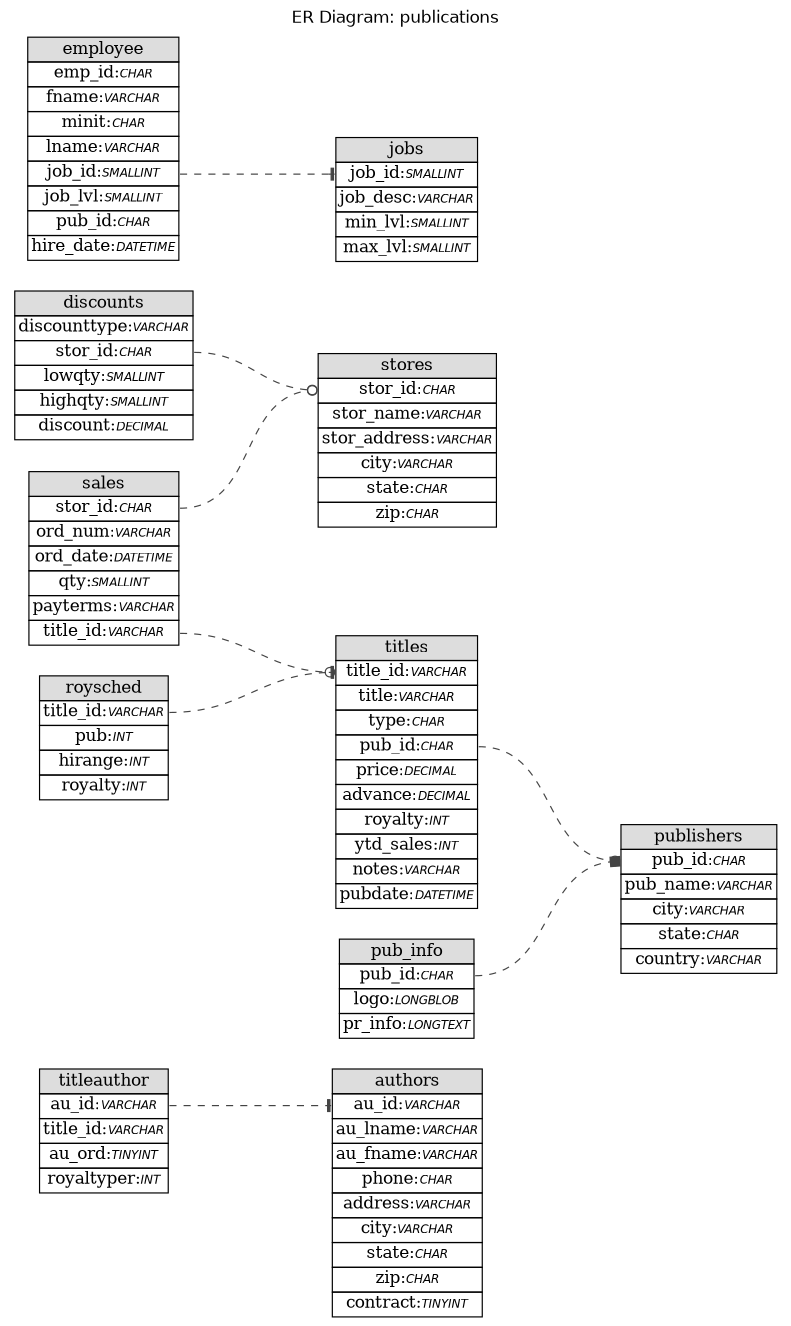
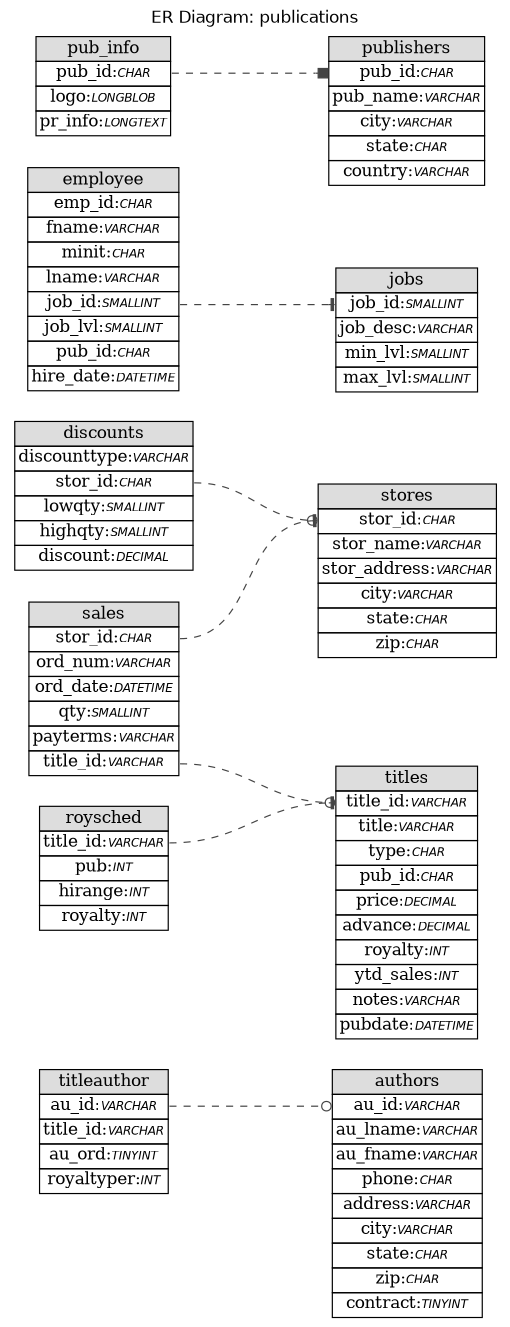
  digraph {
    compound=true
    fontname=Helvetica
    label="ER Diagram: publications"
    labelloc=t
    rankdir=LR
    ranksep=1.25
    node [shape=plaintext]
    edge [arrowhead=odot arrowtail=normal color="#444444" headport=stor_id style=dashed tailport=stor_id]
    n1 [label=< 			<TABLE BORDER="0" CELLSPACING="0" CELLBORDER="1"> 			<TR><TD COLSPAN="3" BGCOLOR="#DDDDDD">authors</TD></TR> 			<TR><TD COLSPAN="3" PORT="au_id">au_id:<FONT FACE="Helvetica-Oblique" POINT-SIZE="10">VARCHAR</FONT></TD></TR> 			<TR><TD COLSPAN="3" PORT="au_lname">au_lname:<FONT FACE="Helvetica-Oblique" POINT-SIZE="10">VARCHAR</FONT></TD></TR> 			<TR><TD COLSPAN="3" PORT="au_fname">au_fname:<FONT FACE="Helvetica-Oblique" POINT-SIZE="10">VARCHAR</FONT></TD></TR> 			<TR><TD COLSPAN="3" PORT="phone">phone:<FONT FACE="Helvetica-Oblique" POINT-SIZE="10">CHAR</FONT></TD></TR> 			<TR><TD COLSPAN="3" PORT="address">address:<FONT FACE="Helvetica-Oblique" POINT-SIZE="10">VARCHAR</FONT></TD></TR> 			<TR><TD COLSPAN="3" PORT="city">city:<FONT FACE="Helvetica-Oblique" POINT-SIZE="10">VARCHAR</FONT></TD></TR> 			<TR><TD COLSPAN="3" PORT="state">state:<FONT FACE="Helvetica-Oblique" POINT-SIZE="10">CHAR</FONT></TD></TR> 			<TR><TD COLSPAN="3" PORT="zip">zip:<FONT FACE="Helvetica-Oblique" POINT-SIZE="10">CHAR</FONT></TD></TR> 			<TR><TD COLSPAN="3" PORT="contract">contract:<FONT FACE="Helvetica-Oblique" POINT-SIZE="10">TINYINT</FONT></TD></TR> 			</TABLE>>]
    n2 [label=< 			<TABLE BORDER="0" CELLSPACING="0" CELLBORDER="1"> 			<TR><TD COLSPAN="3" BGCOLOR="#DDDDDD">discounts</TD></TR> 			<TR><TD COLSPAN="3" PORT="discounttype">discounttype:<FONT FACE="Helvetica-Oblique" POINT-SIZE="10">VARCHAR</FONT></TD></TR> 			<TR><TD COLSPAN="3" PORT="stor_id">stor_id:<FONT FACE="Helvetica-Oblique" POINT-SIZE="10">CHAR</FONT></TD></TR> 			<TR><TD COLSPAN="3" PORT="lowqty">lowqty:<FONT FACE="Helvetica-Oblique" POINT-SIZE="10">SMALLINT</FONT></TD></TR> 			<TR><TD COLSPAN="3" PORT="highqty">highqty:<FONT FACE="Helvetica-Oblique" POINT-SIZE="10">SMALLINT</FONT></TD></TR> 			<TR><TD COLSPAN="3" PORT="discount">discount:<FONT FACE="Helvetica-Oblique" POINT-SIZE="10">DECIMAL</FONT></TD></TR> 			</TABLE>>]
    n3 [label=< 			<TABLE BORDER="0" CELLSPACING="0" CELLBORDER="1"> 			<TR><TD COLSPAN="3" BGCOLOR="#DDDDDD">employee</TD></TR> 			<TR><TD COLSPAN="3" PORT="emp_id">emp_id:<FONT FACE="Helvetica-Oblique" POINT-SIZE="10">CHAR</FONT></TD></TR> 			<TR><TD COLSPAN="3" PORT="fname">fname:<FONT FACE="Helvetica-Oblique" POINT-SIZE="10">VARCHAR</FONT></TD></TR> 			<TR><TD COLSPAN="3" PORT="minit">minit:<FONT FACE="Helvetica-Oblique" POINT-SIZE="10">CHAR</FONT></TD></TR> 			<TR><TD COLSPAN="3" PORT="lname">lname:<FONT FACE="Helvetica-Oblique" POINT-SIZE="10">VARCHAR</FONT></TD></TR> 			<TR><TD COLSPAN="3" PORT="job_id">job_id:<FONT FACE="Helvetica-Oblique" POINT-SIZE="10">SMALLINT</FONT></TD></TR> 			<TR><TD COLSPAN="3" PORT="job_lvl">job_lvl:<FONT FACE="Helvetica-Oblique" POINT-SIZE="10">SMALLINT</FONT></TD></TR> 			<TR><TD COLSPAN="3" PORT="pub_id">pub_id:<FONT FACE="Helvetica-Oblique" POINT-SIZE="10">CHAR</FONT></TD></TR> 			<TR><TD COLSPAN="3" PORT="hire_date">hire_date:<FONT FACE="Helvetica-Oblique" POINT-SIZE="10">DATETIME</FONT></TD></TR> 			</TABLE>>]
    n4 [label=< 			<TABLE BORDER="0" CELLSPACING="0" CELLBORDER="1"> 			<TR><TD COLSPAN="3" BGCOLOR="#DDDDDD">jobs</TD></TR> 			<TR><TD COLSPAN="3" PORT="job_id">job_id:<FONT FACE="Helvetica-Oblique" POINT-SIZE="10">SMALLINT</FONT></TD></TR> 			<TR><TD COLSPAN="3" PORT="job_desc">job_desc:<FONT FACE="Helvetica-Oblique" POINT-SIZE="10">VARCHAR</FONT></TD></TR> 			<TR><TD COLSPAN="3" PORT="min_lvl">min_lvl:<FONT FACE="Helvetica-Oblique" POINT-SIZE="10">SMALLINT</FONT></TD></TR> 			<TR><TD COLSPAN="3" PORT="max_lvl">max_lvl:<FONT FACE="Helvetica-Oblique" POINT-SIZE="10">SMALLINT</FONT></TD></TR> 			</TABLE>>]
    n5 [label=< 			<TABLE BORDER="0" CELLSPACING="0" CELLBORDER="1"> 			<TR><TD COLSPAN="3" BGCOLOR="#DDDDDD">pub_info</TD></TR> 			<TR><TD COLSPAN="3" PORT="pub_id">pub_id:<FONT FACE="Helvetica-Oblique" POINT-SIZE="10">CHAR</FONT></TD></TR> 			<TR><TD COLSPAN="3" PORT="logo">logo:<FONT FACE="Helvetica-Oblique" POINT-SIZE="10">LONGBLOB</FONT></TD></TR> 			<TR><TD COLSPAN="3" PORT="pr_info">pr_info:<FONT FACE="Helvetica-Oblique" POINT-SIZE="10">LONGTEXT</FONT></TD></TR> 			</TABLE>>]
    n6 [label=< 			<TABLE BORDER="0" CELLSPACING="0" CELLBORDER="1"> 			<TR><TD COLSPAN="3" BGCOLOR="#DDDDDD">publishers</TD></TR> 			<TR><TD COLSPAN="3" PORT="pub_id">pub_id:<FONT FACE="Helvetica-Oblique" POINT-SIZE="10">CHAR</FONT></TD></TR> 			<TR><TD COLSPAN="3" PORT="pub_name">pub_name:<FONT FACE="Helvetica-Oblique" POINT-SIZE="10">VARCHAR</FONT></TD></TR> 			<TR><TD COLSPAN="3" PORT="city">city:<FONT FACE="Helvetica-Oblique" POINT-SIZE="10">VARCHAR</FONT></TD></TR> 			<TR><TD COLSPAN="3" PORT="state">state:<FONT FACE="Helvetica-Oblique" POINT-SIZE="10">CHAR</FONT></TD></TR> 			<TR><TD COLSPAN="3" PORT="country">country:<FONT FACE="Helvetica-Oblique" POINT-SIZE="10">VARCHAR</FONT></TD></TR> 			</TABLE>>]
    n7 [label=< 			<TABLE BORDER="0" CELLSPACING="0" CELLBORDER="1"> 			<TR><TD COLSPAN="3" BGCOLOR="#DDDDDD">roysched</TD></TR> 			<TR><TD COLSPAN="3" PORT="title_id">title_id:<FONT FACE="Helvetica-Oblique" POINT-SIZE="10">VARCHAR</FONT></TD></TR> 			<TR><TD COLSPAN="3" PORT="lorange">pub:<FONT FACE="Helvetica-Oblique" POINT-SIZE="10">INT</FONT></TD></TR> 			<TR><TD COLSPAN="3" PORT="hirange">hirange:<FONT FACE="Helvetica-Oblique" POINT-SIZE="10">INT</FONT></TD></TR> 			<TR><TD COLSPAN="3" PORT="royalty">royalty:<FONT FACE="Helvetica-Oblique" POINT-SIZE="10">INT</FONT></TD></TR> 			</TABLE>>]
    n8 [label=< 			<TABLE BORDER="0" CELLSPACING="0" CELLBORDER="1"> 			<TR><TD COLSPAN="3" BGCOLOR="#DDDDDD">sales</TD></TR> 			<TR><TD COLSPAN="3" PORT="stor_id">stor_id:<FONT FACE="Helvetica-Oblique" POINT-SIZE="10">CHAR</FONT></TD></TR> 			<TR><TD COLSPAN="3" PORT="ord_num">ord_num:<FONT FACE="Helvetica-Oblique" POINT-SIZE="10">VARCHAR</FONT></TD></TR> 			<TR><TD COLSPAN="3" PORT="ord_date">ord_date:<FONT FACE="Helvetica-Oblique" POINT-SIZE="10">DATETIME</FONT></TD></TR> 			<TR><TD COLSPAN="3" PORT="qty">qty:<FONT FACE="Helvetica-Oblique" POINT-SIZE="10">SMALLINT</FONT></TD></TR> 			<TR><TD COLSPAN="3" PORT="payterms">payterms:<FONT FACE="Helvetica-Oblique" POINT-SIZE="10">VARCHAR</FONT></TD></TR> 			<TR><TD COLSPAN="3" PORT="title_id">title_id:<FONT FACE="Helvetica-Oblique" POINT-SIZE="10">VARCHAR</FONT></TD></TR> 			</TABLE>>]
    n9 [label=< 			<TABLE BORDER="0" CELLSPACING="0" CELLBORDER="1"> 			<TR><TD COLSPAN="3" BGCOLOR="#DDDDDD">stores</TD></TR> 			<TR><TD COLSPAN="3" PORT="stor_id">stor_id:<FONT FACE="Helvetica-Oblique" POINT-SIZE="10">CHAR</FONT></TD></TR> 			<TR><TD COLSPAN="3" PORT="stor_name">stor_name:<FONT FACE="Helvetica-Oblique" POINT-SIZE="10">VARCHAR</FONT></TD></TR> 			<TR><TD COLSPAN="3" PORT="stor_address">stor_address:<FONT FACE="Helvetica-Oblique" POINT-SIZE="10">VARCHAR</FONT></TD></TR> 			<TR><TD COLSPAN="3" PORT="city">city:<FONT FACE="Helvetica-Oblique" POINT-SIZE="10">VARCHAR</FONT></TD></TR> 			<TR><TD COLSPAN="3" PORT="state">state:<FONT FACE="Helvetica-Oblique" POINT-SIZE="10">CHAR</FONT></TD></TR> 			<TR><TD COLSPAN="3" PORT="zip">zip:<FONT FACE="Helvetica-Oblique" POINT-SIZE="10">CHAR</FONT></TD></TR> 			</TABLE>>]
    n10 [label=< 			<TABLE BORDER="0" CELLSPACING="0" CELLBORDER="1"> 			<TR><TD COLSPAN="3" BGCOLOR="#DDDDDD">titleauthor</TD></TR> 			<TR><TD COLSPAN="3" PORT="au_id">au_id:<FONT FACE="Helvetica-Oblique" POINT-SIZE="10">VARCHAR</FONT></TD></TR> 			<TR><TD COLSPAN="3" PORT="title_id">title_id:<FONT FACE="Helvetica-Oblique" POINT-SIZE="10">VARCHAR</FONT></TD></TR> 			<TR><TD COLSPAN="3" PORT="au_ord">au_ord:<FONT FACE="Helvetica-Oblique" POINT-SIZE="10">TINYINT</FONT></TD></TR> 			<TR><TD COLSPAN="3" PORT="royaltyper">royaltyper:<FONT FACE="Helvetica-Oblique" POINT-SIZE="10">INT</FONT></TD></TR> 			</TABLE>>]
    n11 [label=< 			<TABLE BORDER="0" CELLSPACING="0" CELLBORDER="1"> 			<TR><TD COLSPAN="3" BGCOLOR="#DDDDDD">titles</TD></TR> 			<TR><TD COLSPAN="3" PORT="title_id">title_id:<FONT FACE="Helvetica-Oblique" POINT-SIZE="10">VARCHAR</FONT></TD></TR> 			<TR><TD COLSPAN="3" PORT="title">title:<FONT FACE="Helvetica-Oblique" POINT-SIZE="10">VARCHAR</FONT></TD></TR> 			<TR><TD COLSPAN="3" PORT="type">type:<FONT FACE="Helvetica-Oblique" POINT-SIZE="10">CHAR</FONT></TD></TR> 			<TR><TD COLSPAN="3" PORT="pub_id">pub_id:<FONT FACE="Helvetica-Oblique" POINT-SIZE="10">CHAR</FONT></TD></TR> 			<TR><TD COLSPAN="3" PORT="price">price:<FONT FACE="Helvetica-Oblique" POINT-SIZE="10">DECIMAL</FONT></TD></TR> 			<TR><TD COLSPAN="3" PORT="advance">advance:<FONT FACE="Helvetica-Oblique" POINT-SIZE="10">DECIMAL</FONT></TD></TR> 			<TR><TD COLSPAN="3" PORT="royalty">royalty:<FONT FACE="Helvetica-Oblique" POINT-SIZE="10">INT</FONT></TD></TR> 			<TR><TD COLSPAN="3" PORT="ytd_sales">ytd_sales:<FONT FACE="Helvetica-Oblique" POINT-SIZE="10">INT</FONT></TD></TR> 			<TR><TD COLSPAN="3" PORT="notes">notes:<FONT FACE="Helvetica-Oblique" POINT-SIZE="10">VARCHAR</FONT></TD></TR> 			<TR><TD COLSPAN="3" PORT="pubdate">pubdate:<FONT FACE="Helvetica-Oblique" POINT-SIZE="10">DATETIME</FONT></TD></TR> 			</TABLE>>]
    subgraph sub_1 {
      n1
    }
    subgraph sub_2 {
      n2
    }
    subgraph sub_3 {
      n3
    }
    subgraph sub_4 {
      n4
    }
    subgraph sub_5 {
      n5
    }
    subgraph sub_6 {
      n6
    }
    subgraph sub_7 {
      n7
    }
    subgraph sub_8 {
      n8
    }
    subgraph sub_9 {
      n9
    }
    subgraph sub_10 {
      n10
    }
    subgraph sub_11 {
      n11
    }
    n2 -> n9
    n3 -> n4 [arrowhead=tee headport=job_id tailport=job_id]
    n5 -> n6 [arrowhead=box headport=pub_id tailport=pub_id]
    n7 -> n11 [arrowhead=tee headport=title_id tailport=title_id]
-   n8 -> n9
+   n8 -> n9 [arrowhead=tee]
    n8 -> n11 [headport=title_id tailport=title_id]
-   n10 -> n1 [arrowhead=tee headport=au_id tailport=au_id]
-   n11 -> n6 [headport=pub_id tailport=pub_id]
+   n10 -> n1 [headport=au_id tailport=au_id]
  }
